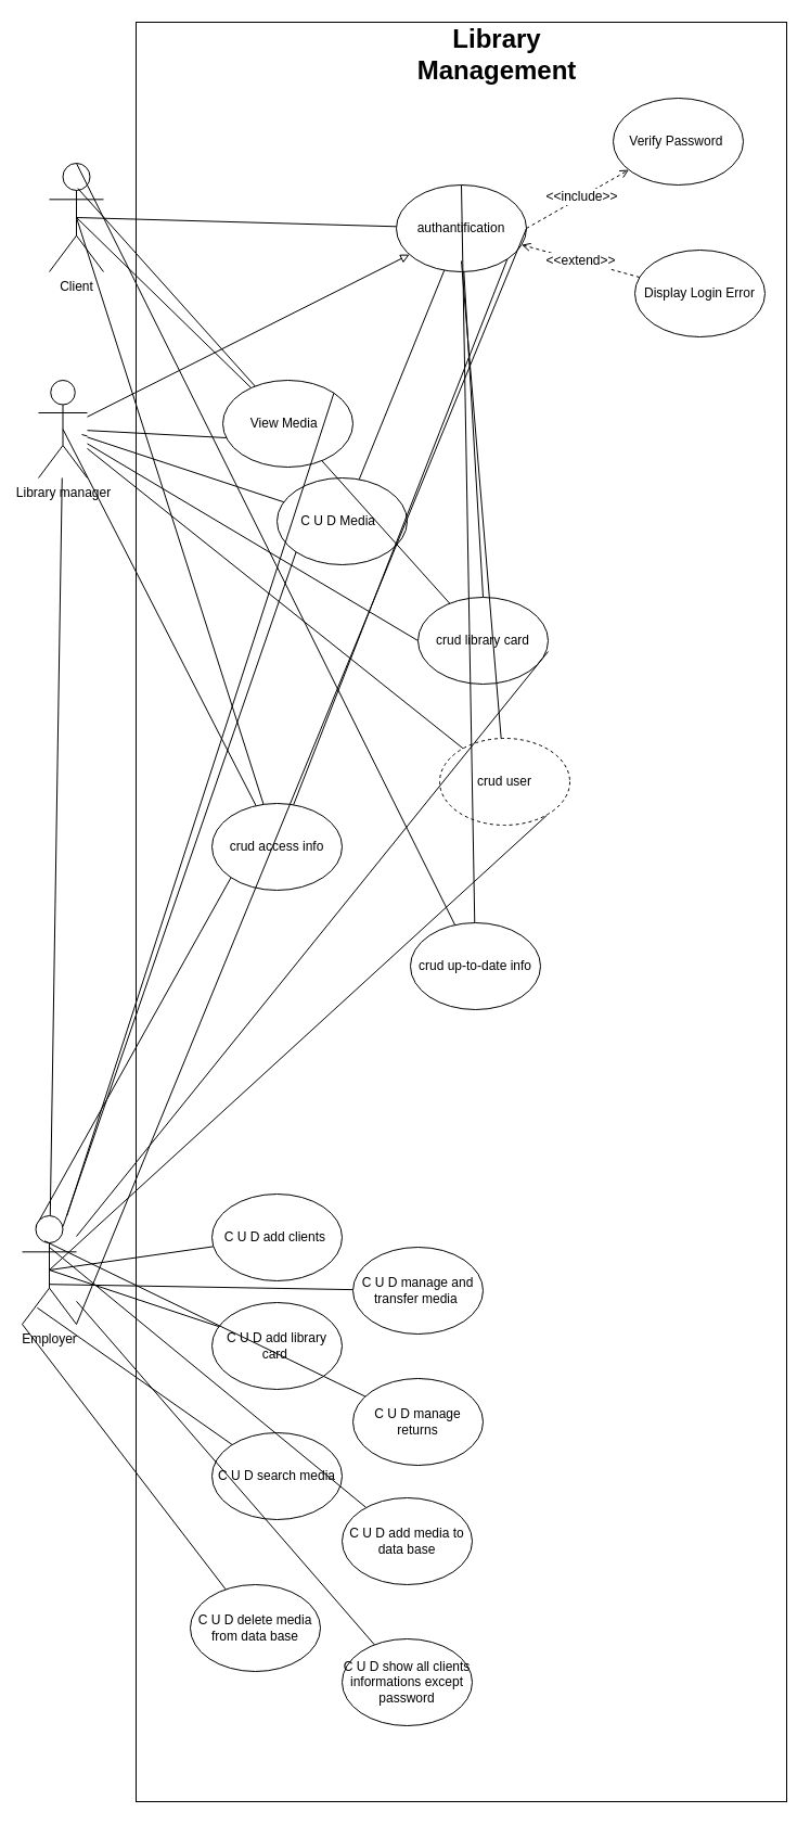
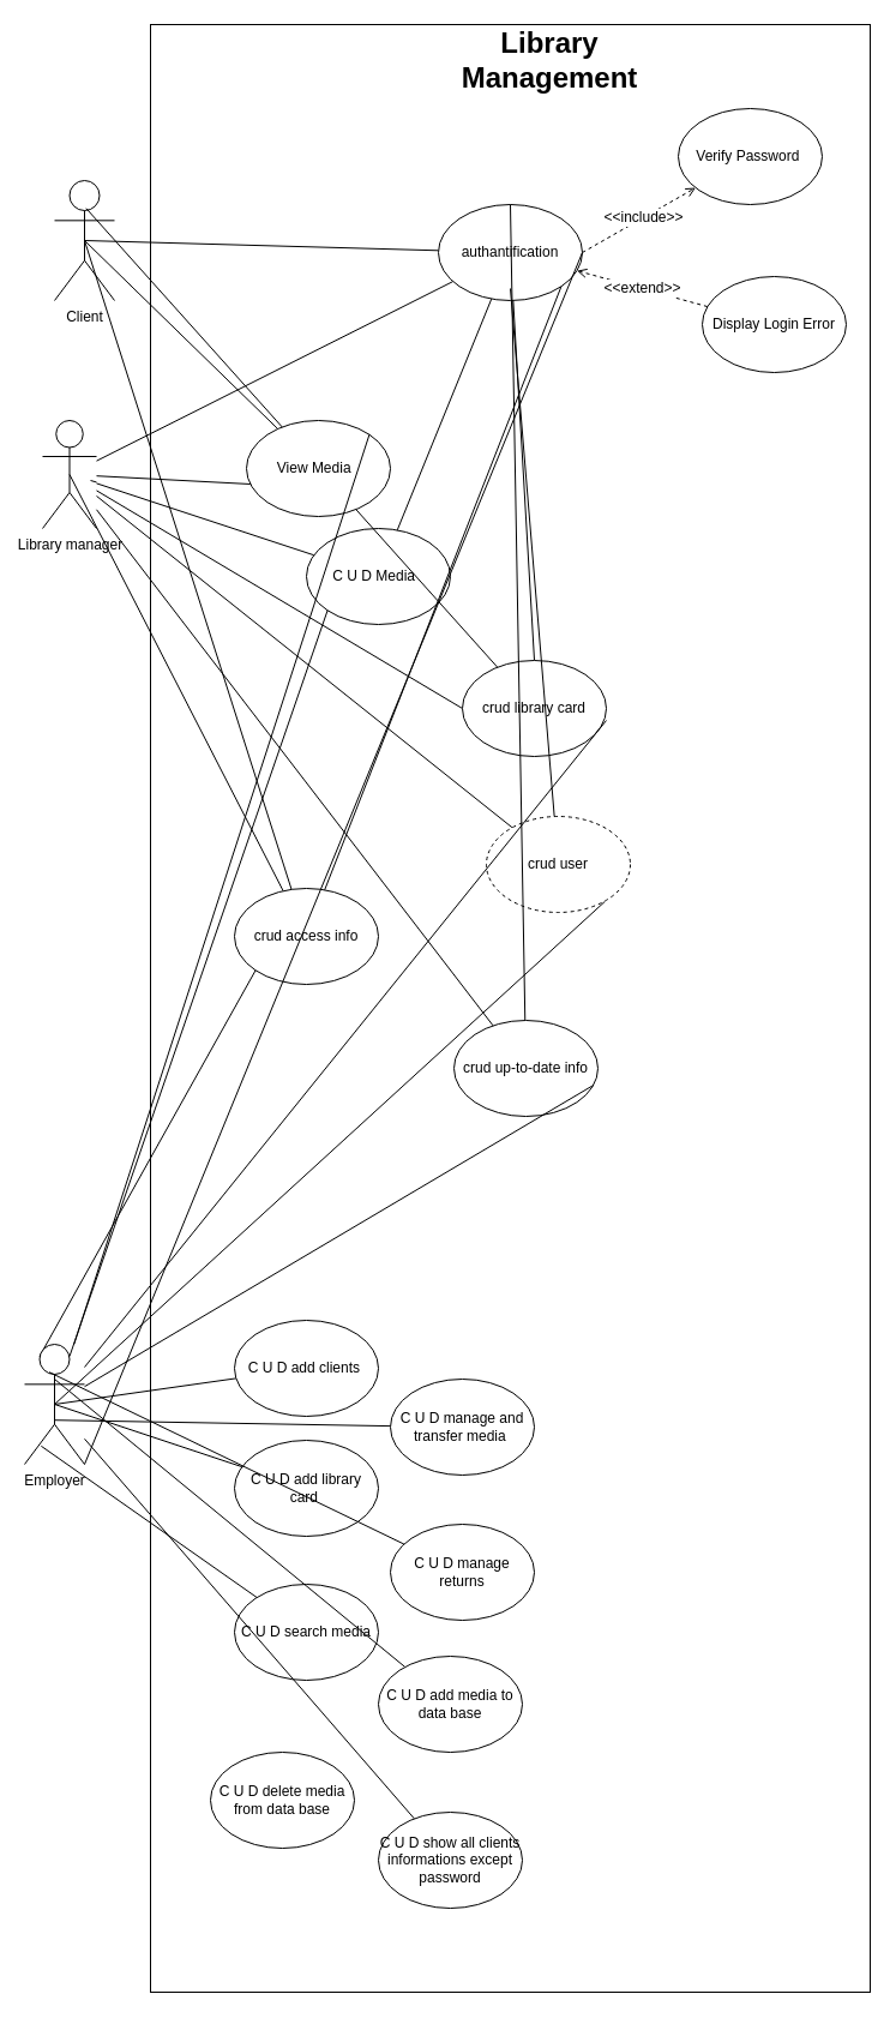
  <mxCell id="0" />
  <mxCell id="1" parent="0" />
  <mxCell id="2" value="" style="rounded=0;whiteSpace=wrap;html=1;" parent="1" vertex="1"><mxGeometry x="125" y="20" width="600" height="1640" as="geometry" /></mxCell>
  <mxCell id="3" value="&lt;h1&gt;Library Management&lt;/h1&gt;" style="text;html=1;strokeColor=none;fillColor=#ffffff;align=center;verticalAlign=middle;whiteSpace=wrap;rounded=0;" parent="1" vertex="1"><mxGeometry x="378" y="40" width="160" height="20" as="geometry" /></mxCell>
  <mxCell id="4" style="rounded=0;orthogonalLoop=1;jettySize=auto;html=1;exitX=0.5;exitY=0.5;exitDx=0;exitDy=0;exitPerimeter=0;endArrow=none;endFill=0;" parent="1" source="5" target="15" edge="1"><mxGeometry relative="1" as="geometry" /></mxCell>
  <mxCell id="5" value="Client" style="shape=umlActor;verticalLabelPosition=bottom;labelBackgroundColor=#ffffff;verticalAlign=top;html=1;outlineConnect=0;fillColor=#FFFFFF;" parent="1" vertex="1"><mxGeometry x="45" y="150" width="50" height="100" as="geometry" /></mxCell>
- <mxCell id="6" style="edgeStyle=none;rounded=0;orthogonalLoop=1;jettySize=auto;html=1;endArrow=block;endFill=0;" parent="1" source="12" target="15" edge="1"><mxGeometry relative="1" as="geometry" /></mxCell>
+ <mxCell id="6" style="edgeStyle=none;rounded=0;orthogonalLoop=1;jettySize=auto;html=1;endArrow=none;endFill=0;" parent="1" source="12" target="15" edge="1"><mxGeometry relative="1" as="geometry" /></mxCell>
  <mxCell id="7" style="edgeStyle=none;rounded=0;orthogonalLoop=1;jettySize=auto;html=1;endArrow=none;endFill=0;" parent="1" source="12" target="23" edge="1"><mxGeometry relative="1" as="geometry" /></mxCell>
  <mxCell id="8" style="edgeStyle=none;rounded=0;orthogonalLoop=1;jettySize=auto;html=1;entryX=0;entryY=0.5;entryDx=0;entryDy=0;endArrow=none;endFill=0;" parent="1" source="12" target="25" edge="1"><mxGeometry relative="1" as="geometry" /></mxCell>
  <mxCell id="9" style="edgeStyle=none;rounded=0;orthogonalLoop=1;jettySize=auto;html=1;endArrow=none;endFill=0;" parent="1" source="12" target="21" edge="1"><mxGeometry relative="1" as="geometry" /></mxCell>
  <mxCell id="10" style="edgeStyle=none;rounded=0;orthogonalLoop=1;jettySize=auto;html=1;endArrow=none;endFill=0;" parent="1" source="12" edge="1"><mxGeometry relative="1" as="geometry"><mxPoint x="75" y="400" as="targetPoint" /></mxGeometry></mxCell>
  <mxCell id="11" style="edgeStyle=none;rounded=0;orthogonalLoop=1;jettySize=auto;html=1;entryX=0.033;entryY=0.663;entryDx=0;entryDy=0;entryPerimeter=0;endArrow=none;endFill=0;" parent="1" source="12" target="28" edge="1"><mxGeometry relative="1" as="geometry" /></mxCell>
  <mxCell id="12" value="Library manager" style="shape=umlActor;verticalLabelPosition=bottom;labelBackgroundColor=#ffffff;verticalAlign=top;html=1;outlineConnect=0;fillColor=#FFFFFF;" parent="1" vertex="1"><mxGeometry x="35" y="350" width="45" height="90" as="geometry" /></mxCell>
  <mxCell id="13" style="edgeStyle=none;rounded=0;orthogonalLoop=1;jettySize=auto;html=1;exitX=1;exitY=0.5;exitDx=0;exitDy=0;dashed=1;endArrow=open;endFill=0;" parent="1" source="15" target="17" edge="1"><mxGeometry relative="1" as="geometry" /></mxCell>
  <mxCell id="14" value="&amp;lt;&amp;lt;include&amp;gt;&amp;gt;" style="text;html=1;resizable=0;points=[];align=center;verticalAlign=middle;labelBackgroundColor=#ffffff;" parent="13" vertex="1" connectable="0"><mxGeometry x="0.155" y="-1" relative="1" as="geometry"><mxPoint x="-4.5" y="0.5" as="offset" /></mxGeometry></mxCell>
  <mxCell id="15" value="authantification" style="ellipse;whiteSpace=wrap;html=1;fillColor=#FFFFFF;" parent="1" vertex="1"><mxGeometry x="365" y="170" width="120" height="80" as="geometry" /></mxCell>
  <mxCell id="16" style="edgeStyle=none;rounded=0;orthogonalLoop=1;jettySize=auto;html=1;exitX=0.5;exitY=0;exitDx=0;exitDy=0;endArrow=none;endFill=0;" parent="1" source="25" target="15" edge="1"><mxGeometry relative="1" as="geometry" /></mxCell>
  <mxCell id="17" value="Verify Password&amp;nbsp;" style="ellipse;whiteSpace=wrap;html=1;fillColor=#FFFFFF;" parent="1" vertex="1"><mxGeometry x="565" y="90" width="120" height="80" as="geometry" /></mxCell>
  <mxCell id="18" value="Display Login Error" style="ellipse;whiteSpace=wrap;html=1;fillColor=#FFFFFF;" parent="1" vertex="1"><mxGeometry x="585" y="230" width="120" height="80" as="geometry" /></mxCell>
  <mxCell id="19" style="edgeStyle=none;rounded=0;orthogonalLoop=1;jettySize=auto;html=1;dashed=1;endArrow=open;endFill=0;" parent="1" source="18" target="15" edge="1"><mxGeometry relative="1" as="geometry"><mxPoint x="345" y="313.5" as="sourcePoint" /><mxPoint x="485.168" y="306.492" as="targetPoint" /></mxGeometry></mxCell>
  <mxCell id="20" value="&amp;lt;&amp;lt;extend&amp;gt;&amp;gt;" style="text;html=1;resizable=0;points=[];align=center;verticalAlign=middle;labelBackgroundColor=#ffffff;" parent="19" vertex="1" connectable="0"><mxGeometry x="0.155" y="-1" relative="1" as="geometry"><mxPoint x="8" y="3" as="offset" /></mxGeometry></mxCell>
  <mxCell id="21" value="crud user" style="ellipse;whiteSpace=wrap;html=1;fillColor=#FFFFFF;dashed=1;" parent="1" vertex="1"><mxGeometry x="405" y="680" width="120" height="80" as="geometry" /></mxCell>
  <mxCell id="22" style="edgeStyle=none;rounded=0;orthogonalLoop=1;jettySize=auto;html=1;endArrow=none;endFill=0;" parent="1" source="23" target="15" edge="1"><mxGeometry relative="1" as="geometry" /></mxCell>
  <mxCell id="23" value="C U D Media&amp;nbsp;&amp;nbsp;" style="ellipse;whiteSpace=wrap;html=1;fillColor=#FFFFFF;" parent="1" vertex="1"><mxGeometry x="255" y="440" width="120" height="80" as="geometry" /></mxCell>
  <mxCell id="24" style="edgeStyle=none;rounded=0;orthogonalLoop=1;jettySize=auto;html=1;entryX=0.527;entryY=0.232;entryDx=0;entryDy=0;entryPerimeter=0;endArrow=none;endFill=0;" parent="1" source="25" target="5" edge="1"><mxGeometry relative="1" as="geometry" /></mxCell>
  <mxCell id="25" value="crud library card" style="ellipse;whiteSpace=wrap;html=1;fillColor=#FFFFFF;" parent="1" vertex="1"><mxGeometry x="385" y="550" width="120" height="80" as="geometry" /></mxCell>
  <mxCell id="26" style="edgeStyle=none;rounded=0;orthogonalLoop=1;jettySize=auto;html=1;endArrow=none;endFill=0;entryX=0.5;entryY=0.875;entryDx=0;entryDy=0;entryPerimeter=0;" parent="1" source="21" target="15" edge="1"><mxGeometry relative="1" as="geometry"><mxPoint x="305.197" y="670.582" as="sourcePoint" /><mxPoint x="414.753" y="249.412" as="targetPoint" /></mxGeometry></mxCell>
  <mxCell id="27" style="edgeStyle=none;rounded=0;orthogonalLoop=1;jettySize=auto;html=1;entryX=0.5;entryY=0.5;entryDx=0;entryDy=0;entryPerimeter=0;endArrow=none;endFill=0;" parent="1" source="28" target="5" edge="1"><mxGeometry relative="1" as="geometry" /></mxCell>
  <mxCell id="28" value="View Media&amp;nbsp;&amp;nbsp;" style="ellipse;whiteSpace=wrap;html=1;fillColor=#FFFFFF;" parent="1" vertex="1"><mxGeometry x="205" y="350" width="120" height="80" as="geometry" /></mxCell>
  <mxCell id="29" style="rounded=0;orthogonalLoop=1;jettySize=auto;html=1;entryX=0.5;entryY=0.5;entryDx=0;entryDy=0;entryPerimeter=0;endArrow=none;endFill=0;" parent="1" source="32" target="12" edge="1"><mxGeometry relative="1" as="geometry" /></mxCell>
  <mxCell id="30" style="rounded=0;orthogonalLoop=1;jettySize=auto;html=1;entryX=0.5;entryY=0.5;entryDx=0;entryDy=0;entryPerimeter=0;endArrow=none;endFill=0;" parent="1" source="32" target="5" edge="1"><mxGeometry relative="1" as="geometry" /></mxCell>
  <mxCell id="31" style="rounded=0;orthogonalLoop=1;jettySize=auto;html=1;entryX=1;entryY=1;entryDx=0;entryDy=0;endArrow=none;endFill=0;" parent="1" source="32" target="15" edge="1"><mxGeometry relative="1" as="geometry" /></mxCell>
  <mxCell id="32" value="crud access info" style="ellipse;whiteSpace=wrap;html=1;fillColor=#FFFFFF;" parent="1" vertex="1"><mxGeometry x="195" y="740" width="120" height="80" as="geometry" /></mxCell>
  <mxCell id="33" style="rounded=0;orthogonalLoop=1;jettySize=auto;html=1;entryX=0.5;entryY=0;entryDx=0;entryDy=0;endArrow=none;endFill=0;" parent="1" source="35" target="15" edge="1"><mxGeometry relative="1" as="geometry" /></mxCell>
- <mxCell id="34" style="rounded=0;orthogonalLoop=1;jettySize=auto;html=1;entryX=0.5;entryY=0;entryDx=0;entryDy=0;entryPerimeter=0;endArrow=none;endFill=0;" parent="1" source="35" target="5" edge="1"><mxGeometry relative="1" as="geometry" /></mxCell>
+ <mxCell id="34" style="rounded=0;orthogonalLoop=1;jettySize=auto;html=1;endArrow=none;endFill=0;" parent="1" source="35" target="12" edge="1"><mxGeometry relative="1" as="geometry" /></mxCell>
  <mxCell id="35" value="crud up-to-date info" style="ellipse;whiteSpace=wrap;html=1;fillColor=#FFFFFF;" parent="1" vertex="1"><mxGeometry x="378" y="850" width="120" height="80" as="geometry" /></mxCell>
  <mxCell id="36" style="rounded=0;orthogonalLoop=1;jettySize=auto;html=1;entryX=1;entryY=0.5;entryDx=0;entryDy=0;endArrow=none;endFill=0;exitX=1;exitY=1;exitDx=0;exitDy=0;exitPerimeter=0;" parent="1" source="44" target="15" edge="1"><mxGeometry relative="1" as="geometry" /></mxCell>
  <mxCell id="37" style="rounded=0;orthogonalLoop=1;jettySize=auto;html=1;entryX=1;entryY=0;entryDx=0;entryDy=0;endArrow=none;endFill=0;" parent="1" source="44" target="28" edge="1"><mxGeometry relative="1" as="geometry" /></mxCell>
  <mxCell id="38" style="rounded=0;orthogonalLoop=1;jettySize=auto;html=1;entryX=0;entryY=1;entryDx=0;entryDy=0;endArrow=none;endFill=0;exitX=0.75;exitY=0.1;exitDx=0;exitDy=0;exitPerimeter=0;" parent="1" source="44" target="23" edge="1"><mxGeometry relative="1" as="geometry" /></mxCell>
  <mxCell id="39" style="rounded=0;orthogonalLoop=1;jettySize=auto;html=1;endArrow=none;endFill=0;entryX=1;entryY=0.625;entryDx=0;entryDy=0;entryPerimeter=0;" parent="1" source="44" target="25" edge="1"><mxGeometry relative="1" as="geometry"><mxPoint x="355" y="590" as="targetPoint" /></mxGeometry></mxCell>
  <mxCell id="40" style="rounded=0;orthogonalLoop=1;jettySize=auto;html=1;endArrow=none;endFill=0;entryX=0.823;entryY=0.887;entryDx=0;entryDy=0;entryPerimeter=0;exitX=0.5;exitY=0.5;exitDx=0;exitDy=0;exitPerimeter=0;" parent="1" source="44" target="21" edge="1"><mxGeometry relative="1" as="geometry"><mxPoint x="325" y="740" as="targetPoint" /></mxGeometry></mxCell>
  <mxCell id="41" style="rounded=0;orthogonalLoop=1;jettySize=auto;html=1;entryX=0;entryY=1;entryDx=0;entryDy=0;endArrow=none;endFill=0;exitX=0.25;exitY=0.1;exitDx=0;exitDy=0;exitPerimeter=0;" parent="1" source="44" target="32" edge="1"><mxGeometry relative="1" as="geometry" /></mxCell>
- <mxCell id="42" style="rounded=0;orthogonalLoop=1;jettySize=auto;html=1;endArrow=none;endFill=0;" parent="1" source="44" target="12" edge="1"><mxGeometry relative="1" as="geometry" /></mxCell>
+ <mxCell id="42" style="rounded=0;orthogonalLoop=1;jettySize=auto;html=1;entryX=0.969;entryY=0.675;entryDx=0;entryDy=0;entryPerimeter=0;endArrow=none;endFill=0;" parent="1" source="44" target="35" edge="1"><mxGeometry relative="1" as="geometry" /></mxCell>
  <mxCell id="43" style="edgeStyle=none;rounded=0;orthogonalLoop=1;jettySize=auto;html=1;endArrow=none;endFill=0;exitX=0.5;exitY=0.5;exitDx=0;exitDy=0;exitPerimeter=0;" parent="1" source="44" target="45" edge="1"><mxGeometry relative="1" as="geometry" /></mxCell>
  <mxCell id="44" value="Employer" style="shape=umlActor;verticalLabelPosition=bottom;labelBackgroundColor=#ffffff;verticalAlign=top;html=1;outlineConnect=0;fillColor=#FFFFFF;" parent="1" vertex="1"><mxGeometry x="20" y="1120" width="50" height="100" as="geometry" /></mxCell>
  <mxCell id="45" value="C U D add clients&amp;nbsp;" style="ellipse;whiteSpace=wrap;html=1;fillColor=#FFFFFF;" parent="1" vertex="1"><mxGeometry x="195" y="1100" width="120" height="80" as="geometry" /></mxCell>
  <mxCell id="46" style="edgeStyle=none;rounded=0;orthogonalLoop=1;jettySize=auto;html=1;entryX=0.5;entryY=0.5;entryDx=0;entryDy=0;entryPerimeter=0;endArrow=none;endFill=0;" parent="1" source="47" target="44" edge="1"><mxGeometry relative="1" as="geometry" /></mxCell>
  <mxCell id="47" value="C U D add library card&amp;nbsp;" style="ellipse;whiteSpace=wrap;html=1;fillColor=#FFFFFF;" parent="1" vertex="1"><mxGeometry x="195" y="1200" width="120" height="80" as="geometry" /></mxCell>
  <mxCell id="48" style="edgeStyle=none;rounded=0;orthogonalLoop=1;jettySize=auto;html=1;entryX=0.277;entryY=0.848;entryDx=0;entryDy=0;entryPerimeter=0;endArrow=none;endFill=0;" parent="1" source="49" target="44" edge="1"><mxGeometry relative="1" as="geometry" /></mxCell>
  <mxCell id="49" value="C U D search media" style="ellipse;whiteSpace=wrap;html=1;fillColor=#FFFFFF;" parent="1" vertex="1"><mxGeometry x="195" y="1320" width="120" height="80" as="geometry" /></mxCell>
  <mxCell id="50" style="edgeStyle=none;rounded=0;orthogonalLoop=1;jettySize=auto;html=1;endArrow=none;endFill=0;entryX=0.493;entryY=0.632;entryDx=0;entryDy=0;entryPerimeter=0;" parent="1" source="51" target="44" edge="1"><mxGeometry relative="1" as="geometry"><mxPoint x="35" y="1170" as="targetPoint" /></mxGeometry></mxCell>
  <mxCell id="51" value="C U D manage and transfer media&amp;nbsp;" style="ellipse;whiteSpace=wrap;html=1;fillColor=#FFFFFF;" parent="1" vertex="1"><mxGeometry x="325" y="1149" width="120" height="80" as="geometry" /></mxCell>
  <mxCell id="52" style="edgeStyle=none;rounded=0;orthogonalLoop=1;jettySize=auto;html=1;entryX=0.41;entryY=0.232;entryDx=0;entryDy=0;entryPerimeter=0;endArrow=none;endFill=0;" parent="1" source="53" target="44" edge="1"><mxGeometry relative="1" as="geometry" /></mxCell>
  <mxCell id="53" value="C U D manage returns" style="ellipse;whiteSpace=wrap;html=1;fillColor=#FFFFFF;" parent="1" vertex="1"><mxGeometry x="325" y="1270" width="120" height="80" as="geometry" /></mxCell>
  <mxCell id="54" style="rounded=0;orthogonalLoop=1;jettySize=auto;html=1;entryX=0.5;entryY=0.29;entryDx=0;entryDy=0;entryPerimeter=0;endArrow=none;endFill=0;" parent="1" source="55" target="44" edge="1"><mxGeometry relative="1" as="geometry" /></mxCell>
  <mxCell id="55" value="C U D add media to data base" style="ellipse;whiteSpace=wrap;html=1;fillColor=#FFFFFF;" parent="1" vertex="1"><mxGeometry x="315" y="1380" width="120" height="80" as="geometry" /></mxCell>
- <mxCell id="56" style="edgeStyle=none;rounded=0;orthogonalLoop=1;jettySize=auto;html=1;entryX=0;entryY=1;entryDx=0;entryDy=0;entryPerimeter=0;endArrow=none;endFill=0;" parent="1" source="57" target="44" edge="1"><mxGeometry relative="1" as="geometry" /></mxCell>
  <mxCell id="57" value="C U D delete media from data base" style="ellipse;whiteSpace=wrap;html=1;fillColor=#FFFFFF;" parent="1" vertex="1"><mxGeometry x="175" y="1460" width="120" height="80" as="geometry" /></mxCell>
  <mxCell id="58" style="edgeStyle=none;rounded=0;orthogonalLoop=1;jettySize=auto;html=1;endArrow=none;endFill=0;" parent="1" source="59" target="44" edge="1"><mxGeometry relative="1" as="geometry" /></mxCell>
  <mxCell id="59" value="C U D show all clients informations except password" style="ellipse;whiteSpace=wrap;html=1;fillColor=#FFFFFF;" parent="1" vertex="1"><mxGeometry x="315" y="1510" width="120" height="80" as="geometry" /></mxCell>
